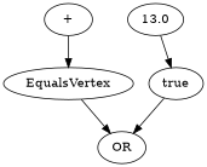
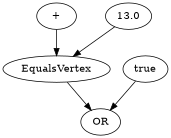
  digraph {
    n1 [label=EqualsVertex]
    n2 [label=OR]
    n3 [label=13.0]
    n4 [label="+"]
    n5 [label=true]
    n1 -> n2
-   n3 -> n5
+   n3 -> n1
    n4 -> n1
    n5 -> n2
  }
